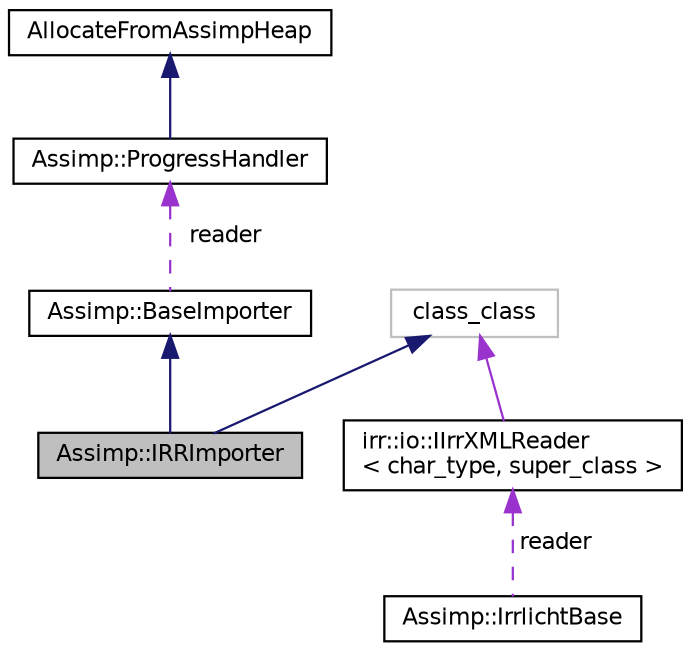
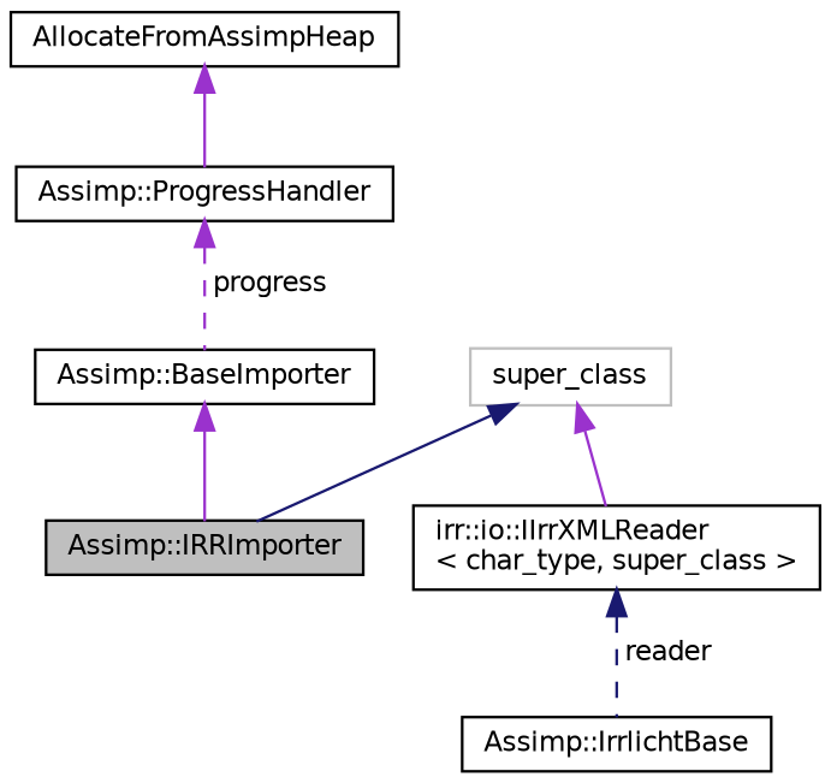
  digraph {
    node [color=black fillcolor=white fontname=Helvetica fontsize=10 shape=record style=filled]
    edge [color=midnightblue dir=back fontname=Helvetica fontsize=10 labelfontname=Helvetica labelfontsize=10 style=solid]
    n1 [fillcolor=grey75 fontcolor=black height=0.2 label="Assimp::IRRImporter" width=0.4]
    n2 [height=0.2 label="Assimp::BaseImporter" width=0.4]
    n3 [height=0.2 label="Assimp::ProgressHandler" width=0.4]
    n4 [height=0.2 label=AllocateFromAssimpHeap width=0.4]
    n5 [height=0.2 label="Assimp::IrrlichtBase" width=0.4]
    n6 [height=0.2 label="irr::io::IIrrXMLReader\l\< char_type, super_class \>" width=0.4]
-   n7 [color=grey75 height=0.2 label=class_class width=0.4]
-   n2 -> n1
-   n3 -> n2 [color=darkorchid3 label=" reader" style=dashed]
-   n4 -> n3
-   n6 -> n5 [color=darkorchid3 label=" reader" style=dashed]
+   n7 [color=grey75 height=0.2 label=super_class width=0.4]
+   n2 -> n1 [color=darkorchid3]
+   n3 -> n2 [color=darkorchid3 label=" progress" style=dashed]
+   n4 -> n3 [color=darkorchid3]
+   n6 -> n5 [label=" reader" style=dashed]
    n7 -> n1
    n7 -> n6 [color=darkorchid3]
  }
